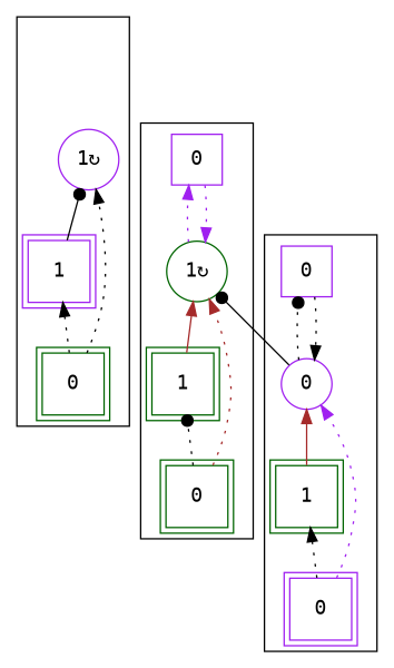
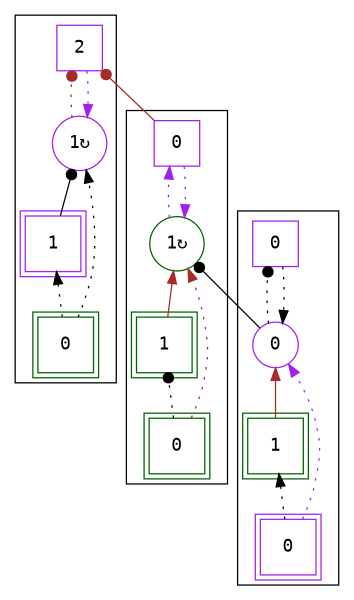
  digraph {
    rankdir=BT
    fontname="DejaVu Sans Mono"
    node [fontname="DejaVu Sans Mono" shape=square color=purple]
    edge [color=black arrowhead=normal fontname="DejaVu Sans Mono" style=dotted]
    n1 [label=1 peripheries=2 color=darkgreen]
    n2 [label=0 shape=circle]
    n3 [label=0 peripheries=2]
    n4 [label=0]
    n5 [label=1 peripheries=2 color=darkgreen]
    n6 [label="1&#8635;" shape=circle color=darkgreen]
    n7 [label=0 peripheries=2 color=darkgreen]
    n8 [label=0]
    n9 [label=1 peripheries=2]
    n10 [label="1&#8635;" shape=circle]
    n11 [label=0 peripheries=2 color=darkgreen]
+   n12 [label=2]
    subgraph cluster_1 {
      n1
      n2
      n3
      n4
    }
    subgraph cluster_2 {
      n5
      n6
      n7
      n8
    }
    subgraph cluster_3 {
      n9
      n10
      n11
+     n12
    }
    n1 -> n2 [color=brown style=""]
    n2 -> n4 [arrowhead=dot]
    n2 -> n6 [rtail=Player1X1XGround0X1XSausage1X2XIsland0X1X_Sausage arrowhead=dot style=""]
    n3 -> n1
    n3 -> n2 [color=purple]
    n4 -> n2
    n5 -> n6 [color=brown style=""]
    n6 -> n8 [color=purple]
    n7 -> n5 [arrowhead=dot]
    n7 -> n6 [color=brown]
    n8 -> n6 [color=purple]
+   n8 -> n12 [color=brown rtail=Player1X1XGround0X1XSausage1X2XIsland2X1X_Island arrowhead=dot style=""]
    n9 -> n10 [arrowhead=dot style=""]
+   n10 -> n12 [color=brown arrowhead=dot]
    n11 -> n9
    n11 -> n10
+   n12 -> n10 [color=purple]
  }
